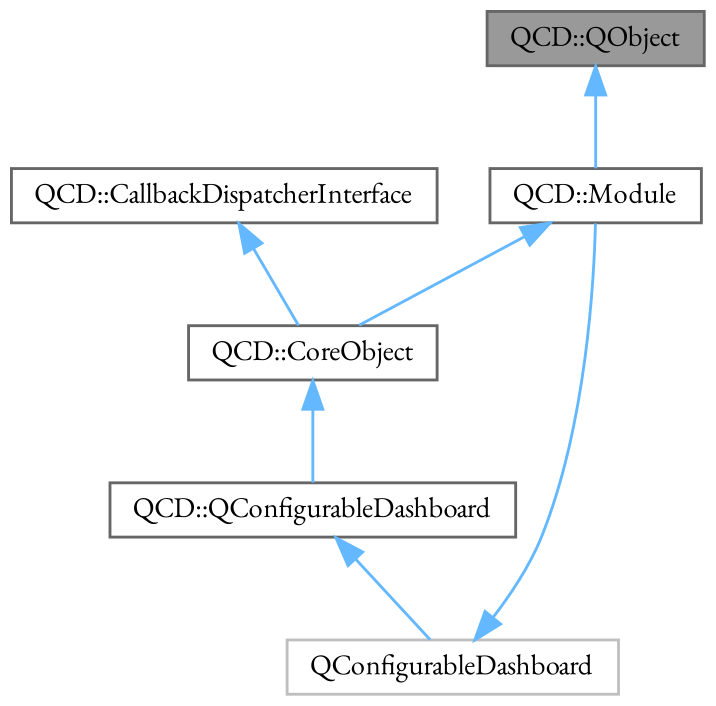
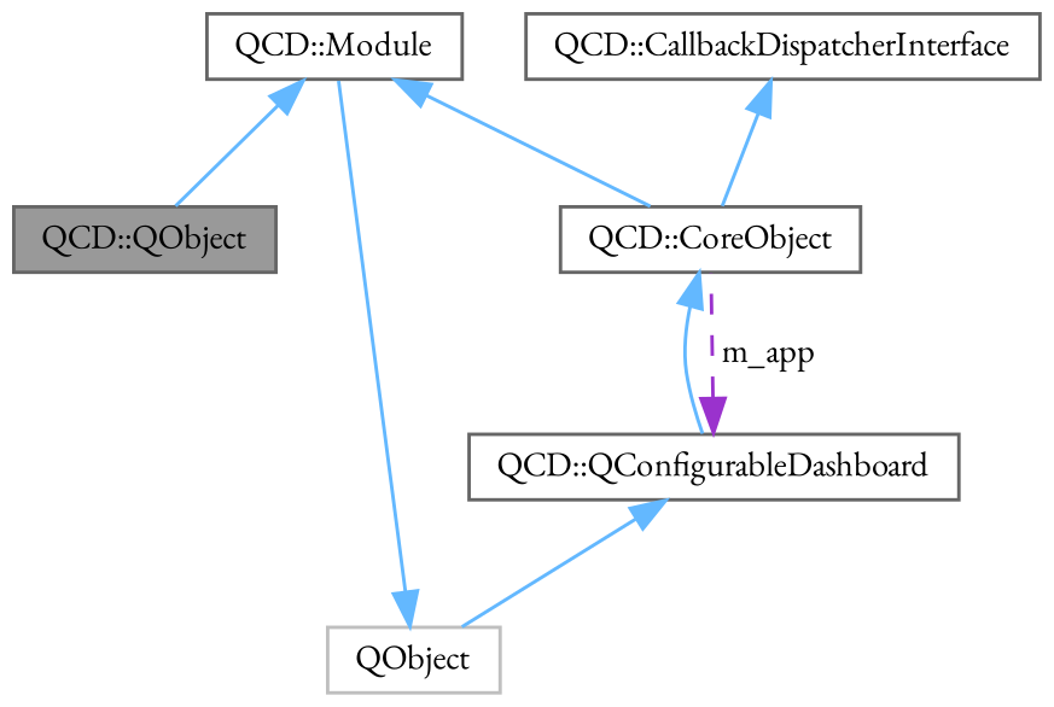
  digraph {
    fontname="EB Garamond"
    node [color=gray40 fillcolor=white fontname="EB Garamond" fontsize=10 shape=box style=filled]
    edge [color=steelblue1 dir=back fontname="EB Garamond" fontsize=10 labelfontname=Helvetica labelfontsize=10 style=solid]
    n1 [fillcolor=grey60 fontcolor=black height=0.2 label="QCD::QObject" width=0.4]
    n2 [height=0.2 label="QCD::Module" width=0.4]
    n3 [height=0.2 label="QCD::CoreObject" width=0.4]
-   n4 [color=grey75 height=0.2 label=QConfigurableDashboard width=0.4]
+   n4 [color=grey75 height=0.2 label=QObject width=0.4]
    n5 [height=0.2 label="QCD::QConfigurableDashboard" width=0.4]
    n6 [height=0.2 label="QCD::CallbackDispatcherInterface" width=0.4]
-   n1 -> n2
+   n2 -> n1
    n2 -> n3
    n3 -> n5
    n4 -> n2
+   n5 -> n3 [color=darkorchid3 label=" m_app" style=dashed]
    n5 -> n4
    n6 -> n3
  }
